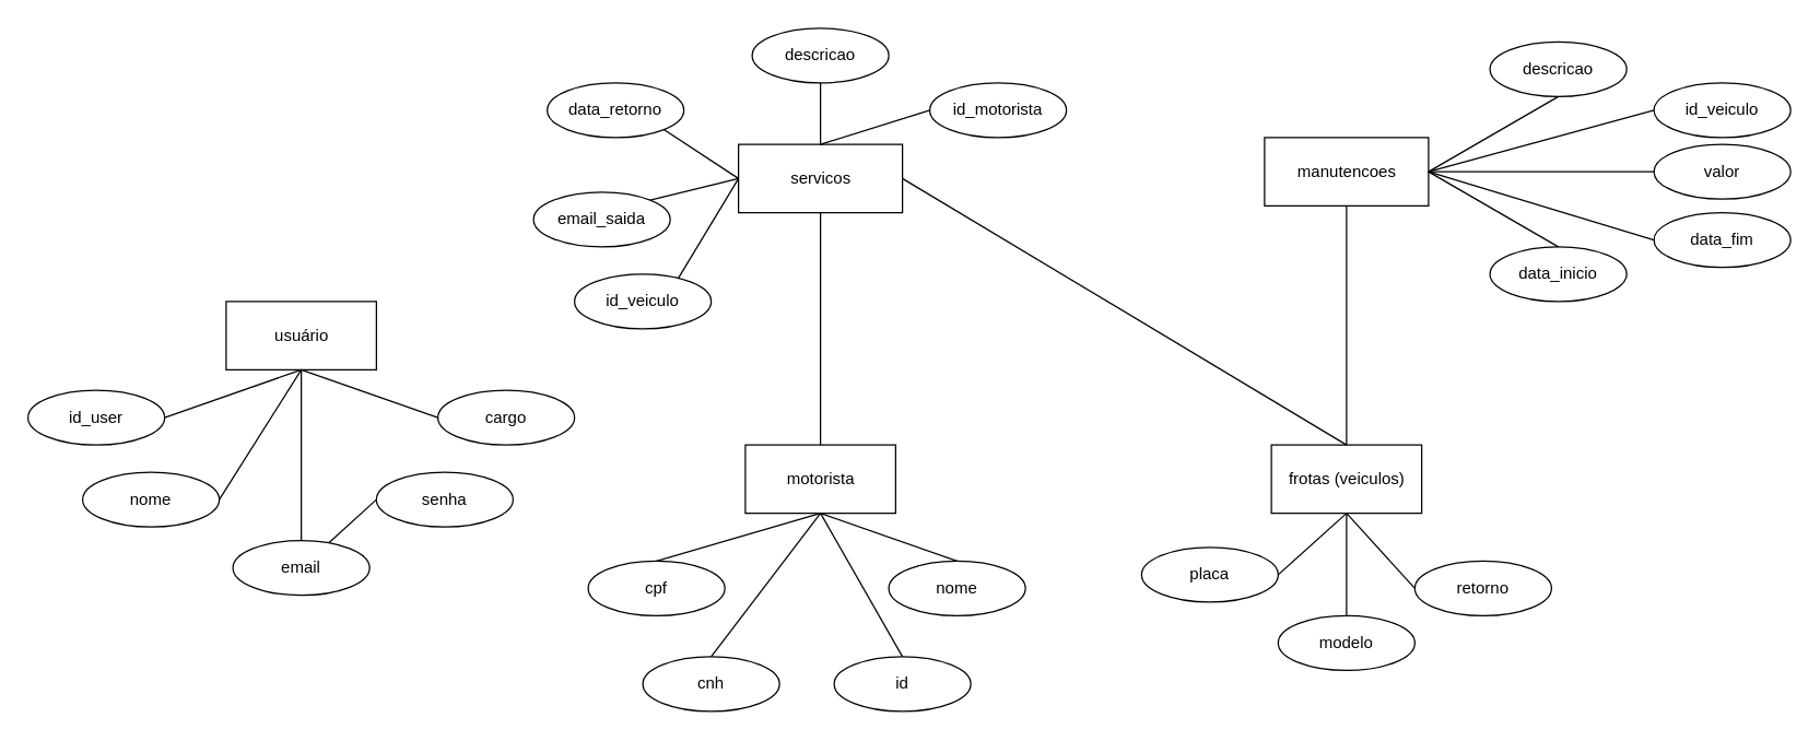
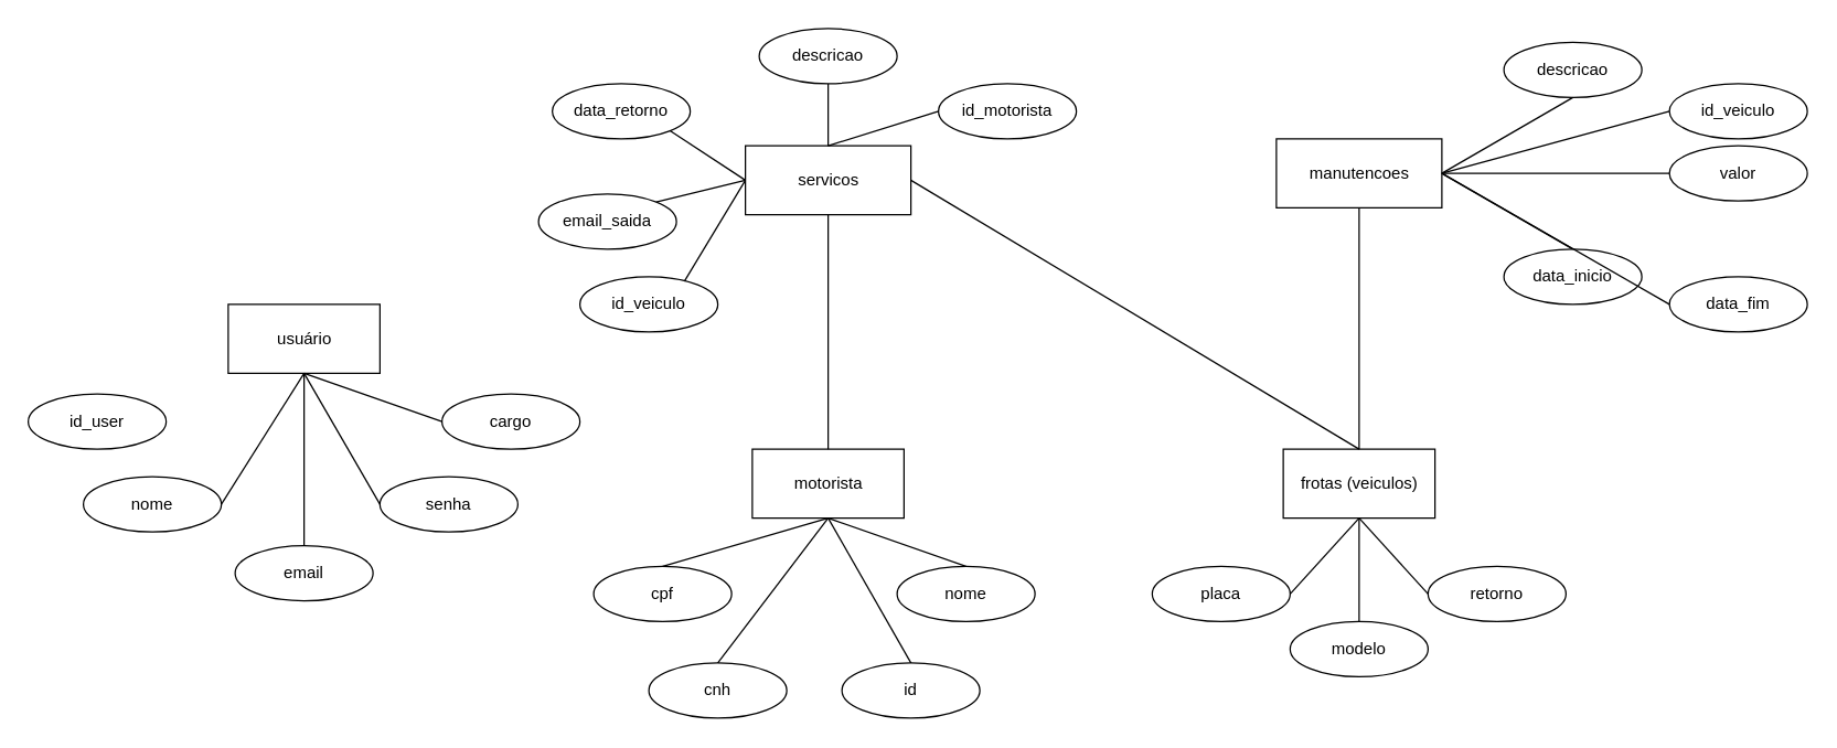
  <mxCell id="0" />
  <mxCell id="1" parent="0" />
  <mxCell id="2" value="usuário" style="html=1;" vertex="1" parent="1"><mxGeometry x="165" y="220" width="110" height="50" as="geometry" /></mxCell>
  <mxCell id="3" value="nome" style="ellipse;whiteSpace=wrap;html=1;align=center;" vertex="1" parent="1"><mxGeometry x="60" y="345" width="100" height="40" as="geometry" /></mxCell>
  <mxCell id="4" value="cargo" style="ellipse;whiteSpace=wrap;html=1;align=center;" vertex="1" parent="1"><mxGeometry x="320" y="285" width="100" height="40" as="geometry" /></mxCell>
  <mxCell id="5" value="email" style="ellipse;whiteSpace=wrap;html=1;align=center;" vertex="1" parent="1"><mxGeometry x="170" y="395" width="100" height="40" as="geometry" /></mxCell>
  <mxCell id="6" value="senha" style="ellipse;whiteSpace=wrap;html=1;align=center;" vertex="1" parent="1"><mxGeometry x="275" y="345" width="100" height="40" as="geometry" /></mxCell>
  <mxCell id="7" value="" style="endArrow=none;html=1;rounded=0;exitX=0.5;exitY=0;exitDx=0;exitDy=0;entryX=0.5;entryY=1;entryDx=0;entryDy=0;" edge="1" parent="1" source="5" target="2"><mxGeometry width="50" height="50" relative="1" as="geometry"><mxPoint x="410" y="335" as="sourcePoint" /><mxPoint x="225" y="330" as="targetPoint" /></mxGeometry></mxCell>
- <mxCell id="8" value="" style="endArrow=none;html=1;rounded=0;exitX=0;exitY=0.5;exitDx=0;exitDy=0;" edge="1" parent="1" source="6" target="5"><mxGeometry width="50" height="50" relative="1" as="geometry"><mxPoint x="170" y="415" as="sourcePoint" /><mxPoint x="225" y="330" as="targetPoint" /></mxGeometry></mxCell>
+ <mxCell id="8" value="" style="endArrow=none;html=1;rounded=0;exitX=0;exitY=0.5;exitDx=0;exitDy=0;entryX=0.5;entryY=1;entryDx=0;entryDy=0;" edge="1" parent="1" source="6" target="2"><mxGeometry width="50" height="50" relative="1" as="geometry"><mxPoint x="170" y="415" as="sourcePoint" /><mxPoint x="225" y="330" as="targetPoint" /></mxGeometry></mxCell>
  <mxCell id="9" value="" style="endArrow=none;html=1;rounded=0;exitX=0;exitY=0.5;exitDx=0;exitDy=0;entryX=0.5;entryY=1;entryDx=0;entryDy=0;" edge="1" parent="1" source="4" target="2"><mxGeometry width="50" height="50" relative="1" as="geometry"><mxPoint x="290" y="415" as="sourcePoint" /><mxPoint x="225" y="330" as="targetPoint" /></mxGeometry></mxCell>
  <mxCell id="10" value="" style="endArrow=none;html=1;rounded=0;exitX=0.5;exitY=1;exitDx=0;exitDy=0;entryX=1;entryY=0.5;entryDx=0;entryDy=0;" edge="1" parent="1" source="2" target="3"><mxGeometry width="50" height="50" relative="1" as="geometry"><mxPoint x="225" y="330" as="sourcePoint" /><mxPoint x="245" y="355" as="targetPoint" /></mxGeometry></mxCell>
  <mxCell id="11" value="id_user" style="ellipse;whiteSpace=wrap;html=1;align=center;" vertex="1" parent="1"><mxGeometry x="20" y="285" width="100" height="40" as="geometry" /></mxCell>
- <mxCell id="12" value="" style="endArrow=none;html=1;rounded=0;exitX=0.5;exitY=1;exitDx=0;exitDy=0;entryX=1;entryY=0.5;entryDx=0;entryDy=0;" edge="1" parent="1" source="2" target="11"><mxGeometry width="50" height="50" relative="1" as="geometry"><mxPoint x="235" y="280" as="sourcePoint" /><mxPoint x="150" y="395" as="targetPoint" /></mxGeometry></mxCell>
  <mxCell id="13" value="motorista" style="html=1;" vertex="1" parent="1"><mxGeometry x="545" y="325" width="110" height="50" as="geometry" /></mxCell>
  <mxCell id="14" value="frotas (veiculos)" style="html=1;" vertex="1" parent="1"><mxGeometry x="930" y="325" width="110" height="50" as="geometry" /></mxCell>
  <mxCell id="15" value="servicos" style="html=1;" vertex="1" parent="1"><mxGeometry x="540" y="105" width="120" height="50" as="geometry" /></mxCell>
  <mxCell id="16" value="nome" style="ellipse;whiteSpace=wrap;html=1;align=center;" vertex="1" parent="1"><mxGeometry x="650" y="410" width="100" height="40" as="geometry" /></mxCell>
  <mxCell id="17" value="cnh" style="ellipse;whiteSpace=wrap;html=1;align=center;" vertex="1" parent="1"><mxGeometry x="470" y="480" width="100" height="40" as="geometry" /></mxCell>
  <mxCell id="18" value="cpf" style="ellipse;whiteSpace=wrap;html=1;align=center;" vertex="1" parent="1"><mxGeometry x="430" y="410" width="100" height="40" as="geometry" /></mxCell>
  <mxCell id="19" value="id" style="ellipse;whiteSpace=wrap;html=1;align=center;" vertex="1" parent="1"><mxGeometry x="610" y="480" width="100" height="40" as="geometry" /></mxCell>
- <mxCell id="20" value="placa" style="ellipse;whiteSpace=wrap;html=1;align=center;" vertex="1" parent="1"><mxGeometry x="835" y="400" width="100" height="40" as="geometry" /></mxCell>
+ <mxCell id="20" value="placa" style="ellipse;whiteSpace=wrap;html=1;align=center;" vertex="1" parent="1"><mxGeometry x="835" y="410" width="100" height="40" as="geometry" /></mxCell>
  <mxCell id="21" value="modelo" style="ellipse;whiteSpace=wrap;html=1;align=center;" vertex="1" parent="1"><mxGeometry x="935" y="450" width="100" height="40" as="geometry" /></mxCell>
  <mxCell id="22" value="" style="endArrow=none;html=1;rounded=0;exitX=0.5;exitY=0;exitDx=0;exitDy=0;entryX=0.5;entryY=1;entryDx=0;entryDy=0;" edge="1" parent="1" source="13" target="15"><mxGeometry width="50" height="50" relative="1" as="geometry"><mxPoint x="620" y="270" as="sourcePoint" /><mxPoint x="720" y="230" as="targetPoint" /></mxGeometry></mxCell>
  <mxCell id="23" value="" style="endArrow=none;html=1;rounded=0;exitX=0.5;exitY=0;exitDx=0;exitDy=0;entryX=0.5;entryY=1;entryDx=0;entryDy=0;" edge="1" parent="1" source="14" target="25"><mxGeometry width="50" height="50" relative="1" as="geometry"><mxPoint x="1130" y="335" as="sourcePoint" /><mxPoint x="980" y="210" as="targetPoint" /></mxGeometry></mxCell>
  <mxCell id="24" value="retorno" style="ellipse;whiteSpace=wrap;html=1;align=center;" vertex="1" parent="1"><mxGeometry x="1035" y="410" width="100" height="40" as="geometry" /></mxCell>
  <mxCell id="25" value="manutencoes" style="html=1;" vertex="1" parent="1"><mxGeometry x="925" y="100" width="120" height="50" as="geometry" /></mxCell>
  <mxCell id="26" value="descricao" style="ellipse;whiteSpace=wrap;html=1;align=center;" vertex="1" parent="1"><mxGeometry x="1090" y="30" width="100" height="40" as="geometry" /></mxCell>
  <mxCell id="27" value="data_inicio" style="ellipse;whiteSpace=wrap;html=1;align=center;" vertex="1" parent="1"><mxGeometry x="1090" y="180" width="100" height="40" as="geometry" /></mxCell>
- <mxCell id="28" value="data_fim" style="ellipse;whiteSpace=wrap;html=1;align=center;" vertex="1" parent="1"><mxGeometry x="1210" y="155" width="100" height="40" as="geometry" /></mxCell>
+ <mxCell id="28" value="data_fim" style="ellipse;whiteSpace=wrap;html=1;align=center;" vertex="1" parent="1"><mxGeometry x="1210" y="200" width="100" height="40" as="geometry" /></mxCell>
  <mxCell id="29" value="valor" style="ellipse;whiteSpace=wrap;html=1;align=center;" vertex="1" parent="1"><mxGeometry x="1210" y="105" width="100" height="40" as="geometry" /></mxCell>
  <mxCell id="30" value="data_retorno" style="ellipse;whiteSpace=wrap;html=1;align=center;" vertex="1" parent="1"><mxGeometry x="400" y="60" width="100" height="40" as="geometry" /></mxCell>
  <mxCell id="31" value="email_saida" style="ellipse;whiteSpace=wrap;html=1;align=center;" vertex="1" parent="1"><mxGeometry x="390" y="140" width="100" height="40" as="geometry" /></mxCell>
  <mxCell id="32" value="id_motorista" style="ellipse;whiteSpace=wrap;html=1;align=center;" vertex="1" parent="1"><mxGeometry x="680" y="60" width="100" height="40" as="geometry" /></mxCell>
  <mxCell id="33" value="descricao" style="ellipse;whiteSpace=wrap;html=1;align=center;" vertex="1" parent="1"><mxGeometry x="550" y="20" width="100" height="40" as="geometry" /></mxCell>
  <mxCell id="34" value="id_veiculo" style="ellipse;whiteSpace=wrap;html=1;align=center;" vertex="1" parent="1"><mxGeometry x="420" y="200" width="100" height="40" as="geometry" /></mxCell>
  <mxCell id="35" value="id_veiculo" style="ellipse;whiteSpace=wrap;html=1;align=center;" vertex="1" parent="1"><mxGeometry x="1210" y="60" width="100" height="40" as="geometry" /></mxCell>
  <mxCell id="36" value="" style="endArrow=none;html=1;rounded=0;exitX=0.5;exitY=0;exitDx=0;exitDy=0;entryX=1;entryY=0.5;entryDx=0;entryDy=0;" edge="1" parent="1" source="14" target="15"><mxGeometry width="50" height="50" relative="1" as="geometry"><mxPoint x="880" y="305" as="sourcePoint" /><mxPoint x="880" y="130" as="targetPoint" /></mxGeometry></mxCell>
  <mxCell id="37" value="" style="endArrow=none;html=1;rounded=0;exitX=0.5;exitY=0;exitDx=0;exitDy=0;entryX=0.5;entryY=1;entryDx=0;entryDy=0;" edge="1" parent="1" source="16" target="13"><mxGeometry width="50" height="50" relative="1" as="geometry"><mxPoint x="740" y="340" as="sourcePoint" /><mxPoint x="740" y="170" as="targetPoint" /></mxGeometry></mxCell>
  <mxCell id="38" value="" style="endArrow=none;html=1;rounded=0;exitX=0.5;exitY=0;exitDx=0;exitDy=0;entryX=0.5;entryY=1;entryDx=0;entryDy=0;" edge="1" parent="1" source="19" target="13"><mxGeometry width="50" height="50" relative="1" as="geometry"><mxPoint x="695" y="645" as="sourcePoint" /><mxPoint x="590" y="610" as="targetPoint" /></mxGeometry></mxCell>
  <mxCell id="39" value="" style="endArrow=none;html=1;rounded=0;exitX=0.5;exitY=0;exitDx=0;exitDy=0;entryX=0.5;entryY=1;entryDx=0;entryDy=0;" edge="1" parent="1" source="18" target="13"><mxGeometry width="50" height="50" relative="1" as="geometry"><mxPoint x="610" y="640" as="sourcePoint" /><mxPoint x="550" y="535" as="targetPoint" /></mxGeometry></mxCell>
  <mxCell id="40" value="" style="endArrow=none;html=1;rounded=0;exitX=0.5;exitY=0;exitDx=0;exitDy=0;entryX=0.5;entryY=1;entryDx=0;entryDy=0;" edge="1" parent="1" source="17" target="13"><mxGeometry width="50" height="50" relative="1" as="geometry"><mxPoint x="635" y="665" as="sourcePoint" /><mxPoint x="575" y="560" as="targetPoint" /></mxGeometry></mxCell>
  <mxCell id="41" value="" style="endArrow=none;html=1;rounded=0;exitX=0.5;exitY=0;exitDx=0;exitDy=0;entryX=0;entryY=0.5;entryDx=0;entryDy=0;" edge="1" parent="1" source="15" target="32"><mxGeometry width="50" height="50" relative="1" as="geometry"><mxPoint x="365" y="385" as="sourcePoint" /><mxPoint x="445" y="280" as="targetPoint" /></mxGeometry></mxCell>
  <mxCell id="42" value="" style="endArrow=none;html=1;rounded=0;exitX=0.758;exitY=0.079;exitDx=0;exitDy=0;entryX=0;entryY=0.5;entryDx=0;entryDy=0;exitPerimeter=0;" edge="1" parent="1" source="34" target="15"><mxGeometry width="50" height="50" relative="1" as="geometry"><mxPoint x="710" y="170" as="sourcePoint" /><mxPoint x="790" y="145" as="targetPoint" /></mxGeometry></mxCell>
  <mxCell id="43" value="" style="endArrow=none;html=1;rounded=0;exitX=1;exitY=0;exitDx=0;exitDy=0;entryX=0;entryY=0.5;entryDx=0;entryDy=0;" edge="1" parent="1" source="31" target="15"><mxGeometry width="50" height="50" relative="1" as="geometry"><mxPoint x="780" y="180" as="sourcePoint" /><mxPoint x="860" y="155" as="targetPoint" /></mxGeometry></mxCell>
  <mxCell id="44" value="" style="endArrow=none;html=1;rounded=0;exitX=1;exitY=1;exitDx=0;exitDy=0;entryX=0;entryY=0.5;entryDx=0;entryDy=0;" edge="1" parent="1" source="30" target="15"><mxGeometry width="50" height="50" relative="1" as="geometry"><mxPoint x="310" y="105" as="sourcePoint" /><mxPoint x="375" y="89" as="targetPoint" /></mxGeometry></mxCell>
  <mxCell id="45" value="" style="endArrow=none;html=1;rounded=0;exitX=0.5;exitY=0;exitDx=0;exitDy=0;entryX=0.5;entryY=1;entryDx=0;entryDy=0;" edge="1" parent="1" source="15" target="33"><mxGeometry width="50" height="50" relative="1" as="geometry"><mxPoint x="830" y="110" as="sourcePoint" /><mxPoint x="874" y="37" as="targetPoint" /></mxGeometry></mxCell>
  <mxCell id="46" value="" style="endArrow=none;html=1;rounded=0;exitX=1;exitY=0.5;exitDx=0;exitDy=0;entryX=0.5;entryY=1;entryDx=0;entryDy=0;" edge="1" parent="1" source="20" target="14"><mxGeometry width="50" height="50" relative="1" as="geometry"><mxPoint x="800" y="360" as="sourcePoint" /><mxPoint x="1120" y="350" as="targetPoint" /></mxGeometry></mxCell>
  <mxCell id="47" value="" style="endArrow=none;html=1;rounded=0;exitX=0.5;exitY=0;exitDx=0;exitDy=0;entryX=0.5;entryY=1;entryDx=0;entryDy=0;" edge="1" parent="1" source="21" target="14"><mxGeometry width="50" height="50" relative="1" as="geometry"><mxPoint x="1110" y="375" as="sourcePoint" /><mxPoint x="1165" y="340" as="targetPoint" /></mxGeometry></mxCell>
  <mxCell id="48" value="" style="endArrow=none;html=1;rounded=0;exitX=0;exitY=0.5;exitDx=0;exitDy=0;entryX=0.5;entryY=1;entryDx=0;entryDy=0;" edge="1" parent="1" source="24" target="14"><mxGeometry width="50" height="50" relative="1" as="geometry"><mxPoint x="1160" y="387.5" as="sourcePoint" /><mxPoint x="1160" y="312.5" as="targetPoint" /></mxGeometry></mxCell>
  <mxCell id="49" value="" style="endArrow=none;html=1;rounded=0;exitX=0.5;exitY=0;exitDx=0;exitDy=0;entryX=1;entryY=0.5;entryDx=0;entryDy=0;" edge="1" parent="1" source="27" target="25"><mxGeometry width="50" height="50" relative="1" as="geometry"><mxPoint x="1230" y="395" as="sourcePoint" /><mxPoint x="1230" y="220" as="targetPoint" /></mxGeometry></mxCell>
  <mxCell id="50" value="" style="endArrow=none;html=1;rounded=0;exitX=0;exitY=0.5;exitDx=0;exitDy=0;entryX=1;entryY=0.5;entryDx=0;entryDy=0;" edge="1" parent="1" source="28" target="25"><mxGeometry width="50" height="50" relative="1" as="geometry"><mxPoint x="1305" y="345" as="sourcePoint" /><mxPoint x="1210" y="290" as="targetPoint" /></mxGeometry></mxCell>
  <mxCell id="51" value="" style="endArrow=none;html=1;rounded=0;entryX=1;entryY=0.5;entryDx=0;entryDy=0;exitX=0;exitY=0.5;exitDx=0;exitDy=0;" edge="1" parent="1" source="35" target="25"><mxGeometry width="50" height="50" relative="1" as="geometry"><mxPoint x="1320" y="190" as="sourcePoint" /><mxPoint x="1170" y="380" as="targetPoint" /></mxGeometry></mxCell>
  <mxCell id="52" value="" style="endArrow=none;html=1;rounded=0;exitX=0.5;exitY=1;exitDx=0;exitDy=0;entryX=1;entryY=0.5;entryDx=0;entryDy=0;" edge="1" parent="1" source="26" target="25"><mxGeometry width="50" height="50" relative="1" as="geometry"><mxPoint x="1342.5" y="300" as="sourcePoint" /><mxPoint x="1177.5" y="250" as="targetPoint" /></mxGeometry></mxCell>
  <mxCell id="53" value="" style="endArrow=none;html=1;rounded=0;exitX=1;exitY=0.5;exitDx=0;exitDy=0;entryX=0;entryY=0.5;entryDx=0;entryDy=0;" edge="1" parent="1" source="25" target="29"><mxGeometry width="50" height="50" relative="1" as="geometry"><mxPoint x="1295" y="310" as="sourcePoint" /><mxPoint x="1130" y="260" as="targetPoint" /></mxGeometry></mxCell>
